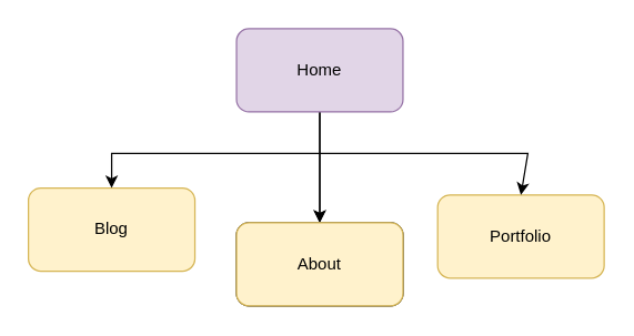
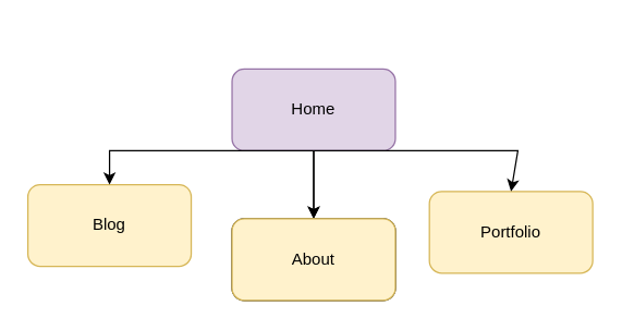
  <mxCell id="0" />
  <mxCell id="1" parent="0" />
  <mxCell id="2" value="" style="edgeStyle=orthogonalEdgeStyle;rounded=0;orthogonalLoop=1;jettySize=auto;html=1;fontColor=default;" edge="1" parent="1" source="4" target="5"><mxGeometry relative="1" as="geometry" /></mxCell>
  <mxCell id="3" value="" style="edgeStyle=orthogonalEdgeStyle;rounded=0;orthogonalLoop=1;jettySize=auto;html=1;fontColor=default;strokeColor=default;labelBackgroundColor=default;" edge="1" parent="1" source="4" target="6"><mxGeometry relative="1" as="geometry" /></mxCell>
- <mxCell id="4" value="Home" style="rounded=1;whiteSpace=wrap;html=1;fillColor=#e1d5e7;strokeColor=#9673a6;fontColor=default;" vertex="1" parent="1"><mxGeometry x="170" y="20" width="120" height="60" as="geometry" /></mxCell>
+ <mxCell id="4" value="Home" style="rounded=1;whiteSpace=wrap;html=1;fillColor=#e1d5e7;strokeColor=#9673a6;fontColor=default;" vertex="1" parent="1"><mxGeometry x="170" y="50" width="120" height="60" as="geometry" /></mxCell>
  <mxCell id="5" value="About" style="rounded=1;whiteSpace=wrap;html=1;fillColor=default;strokeColor=default;fontColor=default;" vertex="1" parent="1"><mxGeometry x="170" y="160" width="120" height="60" as="geometry" /></mxCell>
  <mxCell id="6" value="About" style="rounded=1;whiteSpace=wrap;html=1;fillColor=#fff2cc;strokeColor=#d6b656;fontColor=default;" vertex="1" parent="1"><mxGeometry x="170" y="160" width="120" height="60" as="geometry" /></mxCell>
  <mxCell id="7" value="Blog" style="rounded=1;whiteSpace=wrap;html=1;strokeColor=#d6b656;fillColor=#fff2cc;fontColor=default;" vertex="1" parent="1"><mxGeometry x="20" y="135" width="120" height="60" as="geometry" /></mxCell>
  <mxCell id="8" value="Portfolio" style="rounded=1;whiteSpace=wrap;html=1;strokeColor=#d6b656;fillColor=#fff2cc;fontColor=default;" vertex="1" parent="1"><mxGeometry x="315" y="140" width="120" height="60" as="geometry" /></mxCell>
  <mxCell id="9" value="" style="endArrow=classic;html=1;rounded=0;labelBackgroundColor=default;fontColor=default;strokeColor=default;entryX=0.5;entryY=0;entryDx=0;entryDy=0;" edge="1" parent="1" target="7"><mxGeometry width="50" height="50" relative="1" as="geometry"><mxPoint x="230" y="110" as="sourcePoint" /><mxPoint x="-30" y="140" as="targetPoint" /><Array as="points"><mxPoint x="80" y="110" /></Array></mxGeometry></mxCell>
  <mxCell id="10" value="" style="endArrow=classic;html=1;rounded=0;labelBackgroundColor=default;fontColor=default;strokeColor=default;entryX=0.5;entryY=0;entryDx=0;entryDy=0;" edge="1" parent="1" target="8"><mxGeometry width="50" height="50" relative="1" as="geometry"><mxPoint x="230" y="110" as="sourcePoint" /><mxPoint x="260" y="140" as="targetPoint" /><Array as="points"><mxPoint x="380" y="110" /></Array></mxGeometry></mxCell>
